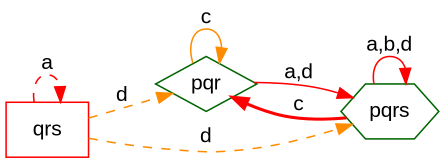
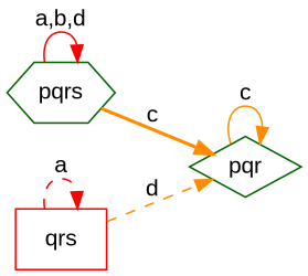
  digraph {
    fontname="Liberation Sans"
    rankdir=LR
    node [color=darkgreen fillcolor=white fontname="Liberation Sans" style=filled]
    edge [color=red fontname="Liberation Sans" style=solid]
    pqr [shape=diamond]
    pqrs [shape=hexagon]
    qrs [color=red shape=box]
    pqr -> pqr [color=darkorange label=c]
-   pqr -> pqrs [label="a,d"]
-   pqrs -> pqr [label=c style=bold]
+   pqrs -> pqr [color=darkorange label=c style=bold]
    pqrs -> pqrs [label="a,b,d"]
    qrs -> pqr [color=darkorange label=d style=dashed]
-   qrs -> pqrs [color=darkorange label=d style=dashed]
    qrs -> qrs [label=a style=dashed]
  }
